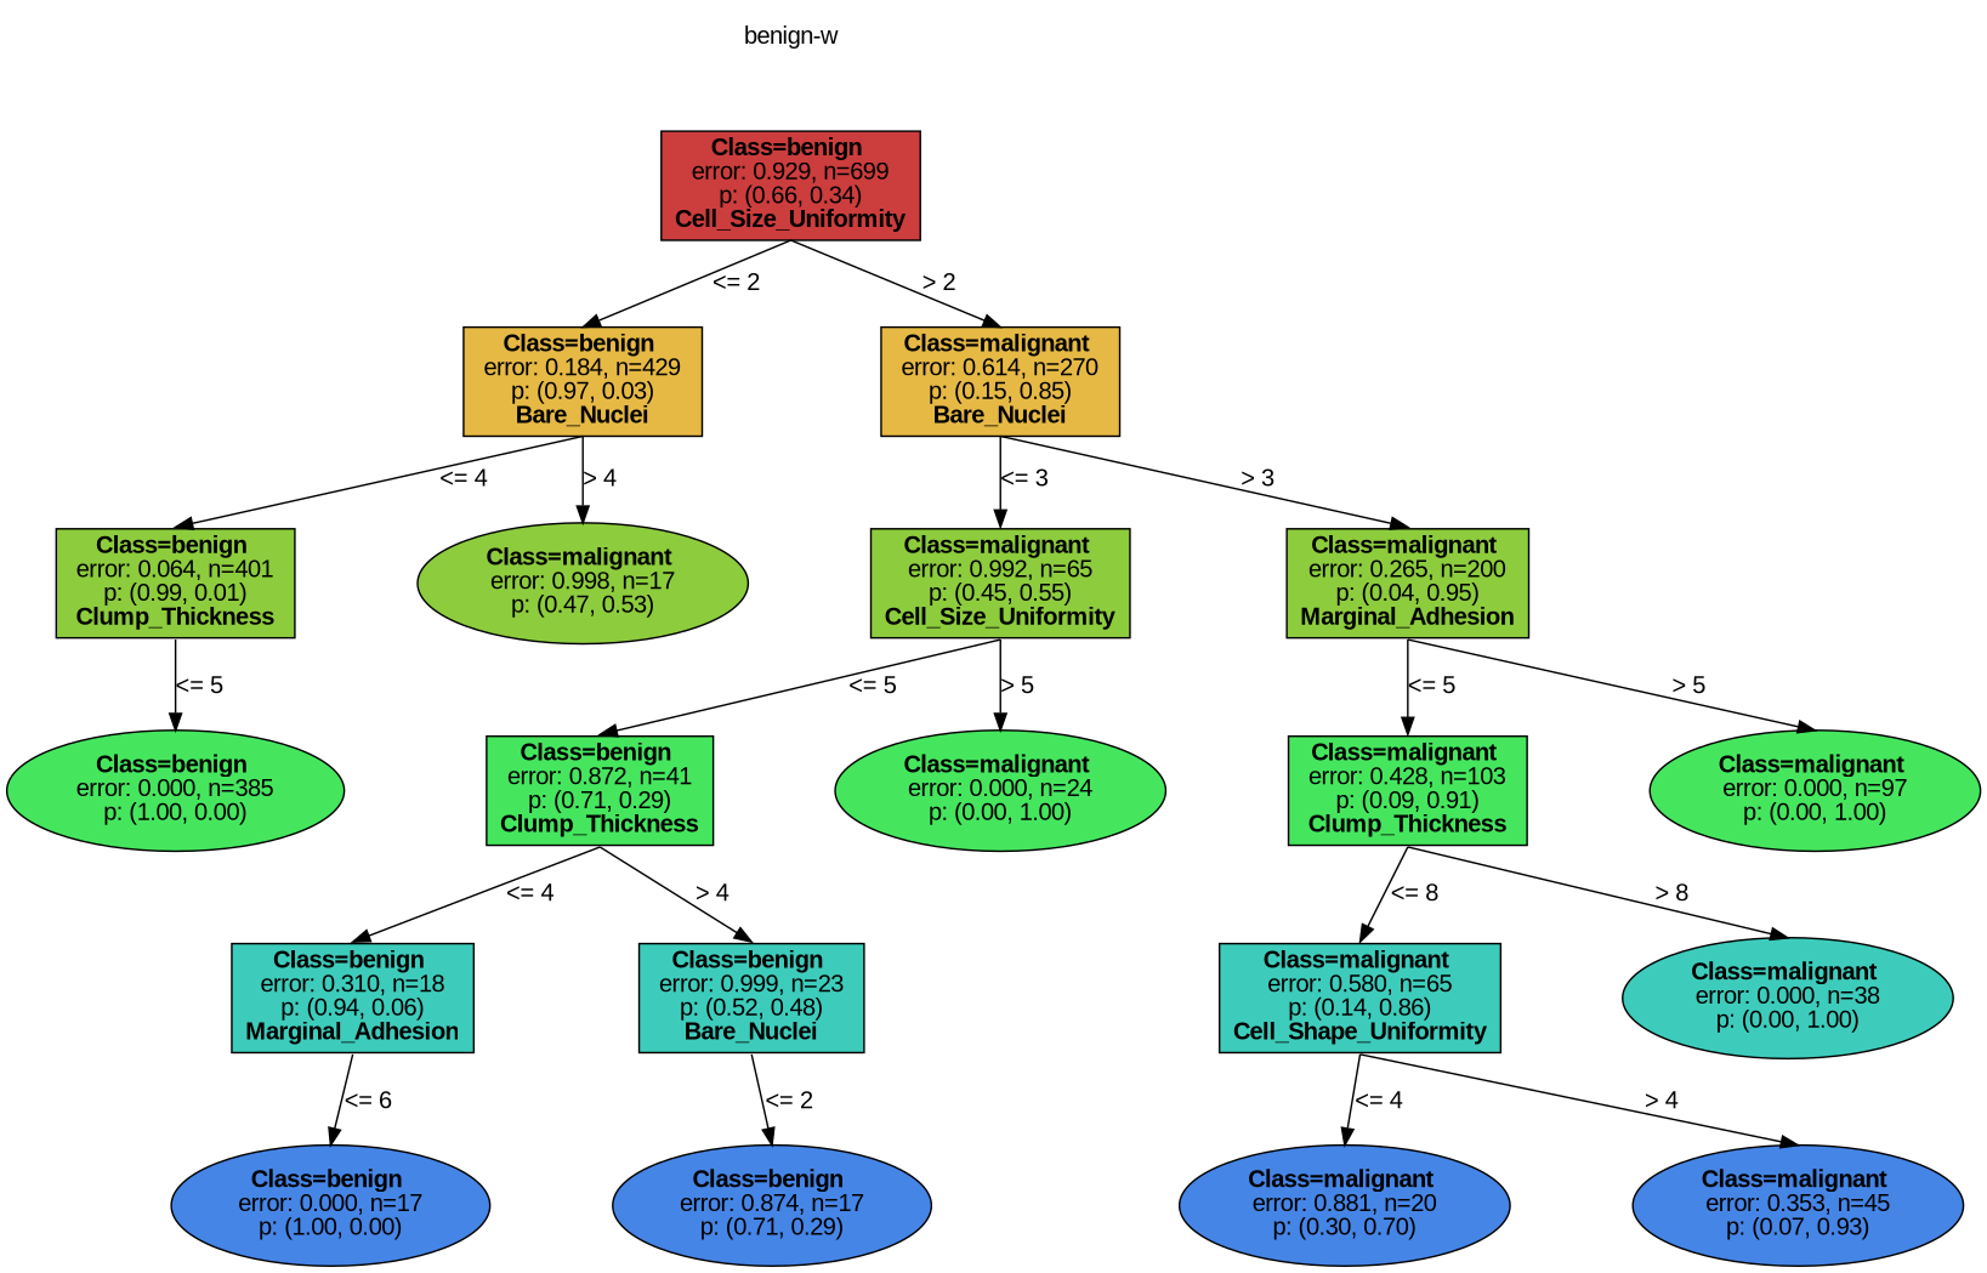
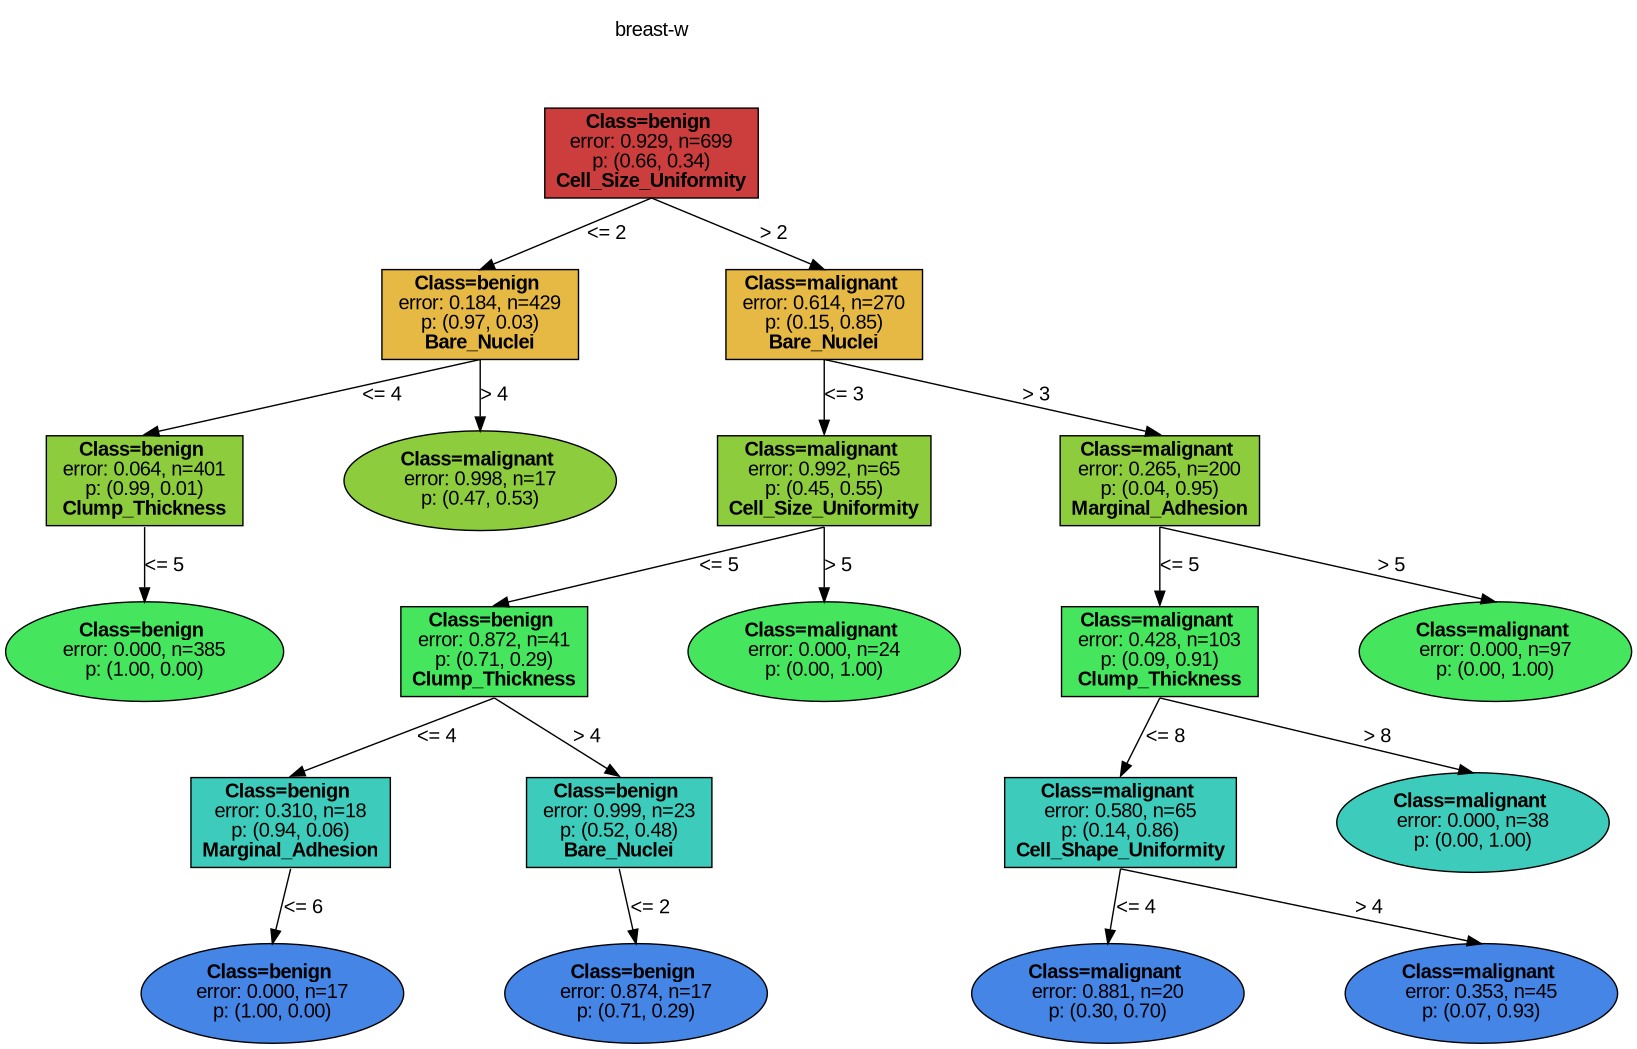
  digraph {
    nodesep=1
    ranksep=0.5
    splines=false
    fontname="Liberation Sans"
    node [color=black fillcolor="0.360 0.7 0.900" fontname="Liberation Sans" shape=rect style=filled]
    edge [fontname="Liberation Sans" headport=n tailport=s]
-   n1 [fillcolor=white label="benign-w" shape=plaintext]
+   n1 [fillcolor=white label="breast-w" shape=plaintext]
    n2 [fillcolor="0.000 0.7 0.800" label=<<b> Class=benign </b> <br/> error: 0.929, n=699 <br/> p: (0.66, 0.34) <br/><b>Cell_Size_Uniformity</b>>]
    n3 [fillcolor="0.120 0.7 0.900" label=<<b> Class=benign </b> <br/> error: 0.184, n=429 <br/> p: (0.97, 0.03) <br/><b>Bare_Nuclei</b>>]
    n4 [fillcolor="0.120 0.7 0.900" label=<<b> Class=malignant </b> <br/> error: 0.614, n=270 <br/> p: (0.15, 0.85) <br/><b>Bare_Nuclei</b>>]
    n5 [fillcolor="0.240 0.7 0.800" label=<<b> Class=benign </b> <br/> error: 0.064, n=401 <br/> p: (0.99, 0.01) <br/><b>Clump_Thickness</b>>]
    n6 [fillcolor="0.240 0.7 0.800" label=<<b> Class=malignant </b> <br/> error: 0.998, n=17 <br/> p: (0.47, 0.53) > shape=oval]
    n7 [label=<<b> Class=benign </b> <br/> error: 0.000, n=385 <br/> p: (1.00, 0.00) > shape=oval]
    n8 [fillcolor="0.240 0.7 0.800" label=<<b> Class=malignant </b> <br/> error: 0.992, n=65 <br/> p: (0.45, 0.55) <br/><b>Cell_Size_Uniformity</b>>]
    n9 [fillcolor="0.240 0.7 0.800" label=<<b> Class=malignant </b> <br/> error: 0.265, n=200 <br/> p: (0.04, 0.95) <br/><b>Marginal_Adhesion</b>>]
    n10 [label=<<b> Class=benign </b> <br/> error: 0.872, n=41 <br/> p: (0.71, 0.29) <br/><b>Clump_Thickness</b>>]
    n11 [label=<<b> Class=malignant </b> <br/> error: 0.000, n=24 <br/> p: (0.00, 1.00) > shape=oval]
    n12 [fillcolor="0.480 0.7 0.800" label=<<b> Class=benign </b> <br/> error: 0.310, n=18 <br/> p: (0.94, 0.06) <br/><b>Marginal_Adhesion</b>>]
    n13 [fillcolor="0.480 0.7 0.800" label=<<b> Class=benign </b> <br/> error: 0.999, n=23 <br/> p: (0.52, 0.48) <br/><b>Bare_Nuclei</b>>]
    n14 [fillcolor="0.600 0.7 0.900" label=<<b> Class=benign </b> <br/> error: 0.000, n=17 <br/> p: (1.00, 0.00) > shape=oval]
    n15 [fillcolor="0.600 0.7 0.900" label=<<b> Class=benign </b> <br/> error: 0.874, n=17 <br/> p: (0.71, 0.29) > shape=oval]
    n16 [label=<<b> Class=malignant </b> <br/> error: 0.428, n=103 <br/> p: (0.09, 0.91) <br/><b>Clump_Thickness</b>>]
    n17 [label=<<b> Class=malignant </b> <br/> error: 0.000, n=97 <br/> p: (0.00, 1.00) > shape=oval]
    n18 [fillcolor="0.480 0.7 0.800" label=<<b> Class=malignant </b> <br/> error: 0.580, n=65 <br/> p: (0.14, 0.86) <br/><b>Cell_Shape_Uniformity</b>>]
    n19 [fillcolor="0.480 0.7 0.800" label=<<b> Class=malignant </b> <br/> error: 0.000, n=38 <br/> p: (0.00, 1.00) > shape=oval]
    n20 [fillcolor="0.600 0.7 0.900" label=<<b> Class=malignant </b> <br/> error: 0.881, n=20 <br/> p: (0.30, 0.70) > shape=oval]
    n21 [fillcolor="0.600 0.7 0.900" label=<<b> Class=malignant </b> <br/> error: 0.353, n=45 <br/> p: (0.07, 0.93) > shape=oval]
    n1 -> n2 [style=invis]
    n2 -> n3 [label="<= 2"]
    n2 -> n4 [label="> 2"]
    n3 -> n5 [label="<= 4"]
    n3 -> n6 [label="> 4"]
    n4 -> n8 [label="<= 3"]
    n4 -> n9 [label="> 3"]
    n5 -> n7 [label="<= 5"]
    n8 -> n10 [label="<= 5"]
    n8 -> n11 [label="> 5"]
    n9 -> n16 [label="<= 5"]
    n9 -> n17 [label="> 5"]
    n10 -> n12 [label="<= 4"]
    n10 -> n13 [label="> 4"]
    n12 -> n14 [label="<= 6"]
    n13 -> n15 [label="<= 2"]
    n16 -> n18 [label="<= 8"]
    n16 -> n19 [label="> 8"]
    n18 -> n20 [label="<= 4"]
    n18 -> n21 [label="> 4"]
  }
